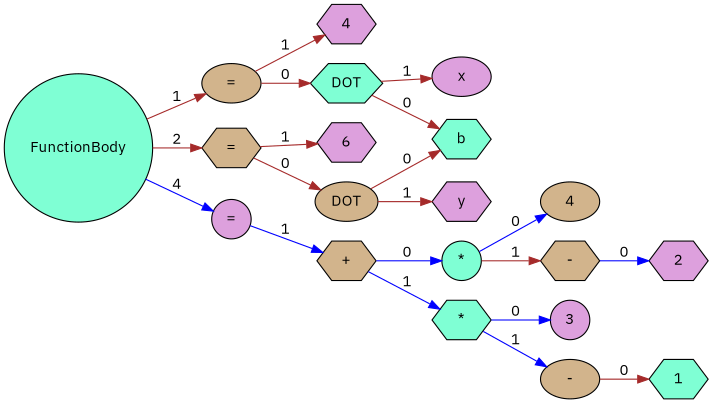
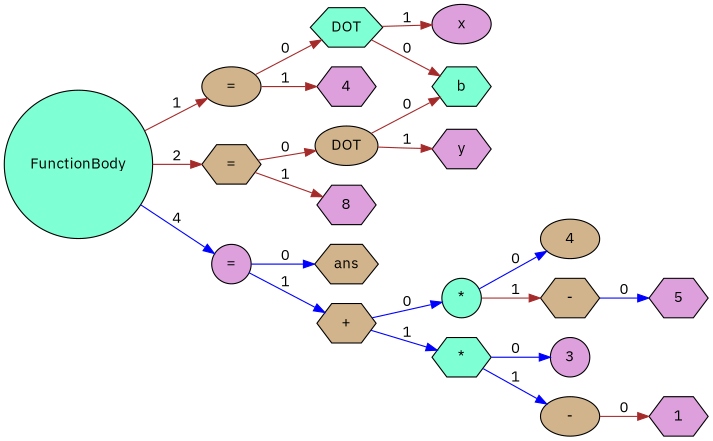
  strict digraph {
    fontname="IBM Plex Sans"
    rankdir=LR
    node [fillcolor=tan fontname="IBM Plex Sans" shape=hexagon style=filled]
    edge [color=brown fontname="IBM Plex Sans"]
    n1 [fillcolor=aquamarine label=FunctionBody shape=circle]
    n2 [label="=" shape=ellipse]
    n3 [label="="]
    n4 [fillcolor=plum label="=" shape=circle]
    n5 [fillcolor=aquamarine label=DOT]
    n6 [fillcolor=plum label=4]
    n7 [label=DOT shape=ellipse]
-   n8 [fillcolor=plum label=6]
+   n8 [fillcolor=plum label=8]
+   n9 [label=ans]
    n10 [label="+"]
    n11 [fillcolor=aquamarine label=b]
    n12 [fillcolor=plum label=x shape=ellipse]
    n13 [fillcolor=plum label=y]
    n14 [fillcolor=aquamarine label="*" shape=circle]
    n15 [fillcolor=aquamarine label="*"]
    n16 [label=4 shape=ellipse]
    n17 [label="-"]
    n18 [fillcolor=plum label=3 shape=circle]
    n19 [label="-" shape=ellipse]
-   n20 [fillcolor=plum label=2]
-   n21 [fillcolor=aquamarine label=1]
+   n20 [fillcolor=plum label=5]
+   n21 [fillcolor=plum label=1]
    n1 -> n2 [label=1]
    n1 -> n3 [label=2]
    n1 -> n4 [color=blue label=4]
    n2 -> n5 [label=0]
    n2 -> n6 [label=1]
    n3 -> n7 [label=0]
    n3 -> n8 [label=1]
+   n4 -> n9 [color=blue label=0]
    n4 -> n10 [color=blue label=1]
    n5 -> n11 [label=0]
    n5 -> n12 [label=1]
    n7 -> n11 [label=0]
    n7 -> n13 [label=1]
    n10 -> n14 [color=blue label=0]
    n10 -> n15 [color=blue label=1]
    n14 -> n16 [color=blue label=0]
    n14 -> n17 [label=1]
    n15 -> n18 [color=blue label=0]
    n15 -> n19 [color=blue label=1]
    n17 -> n20 [color=blue label=0]
    n19 -> n21 [label=0]
  }
